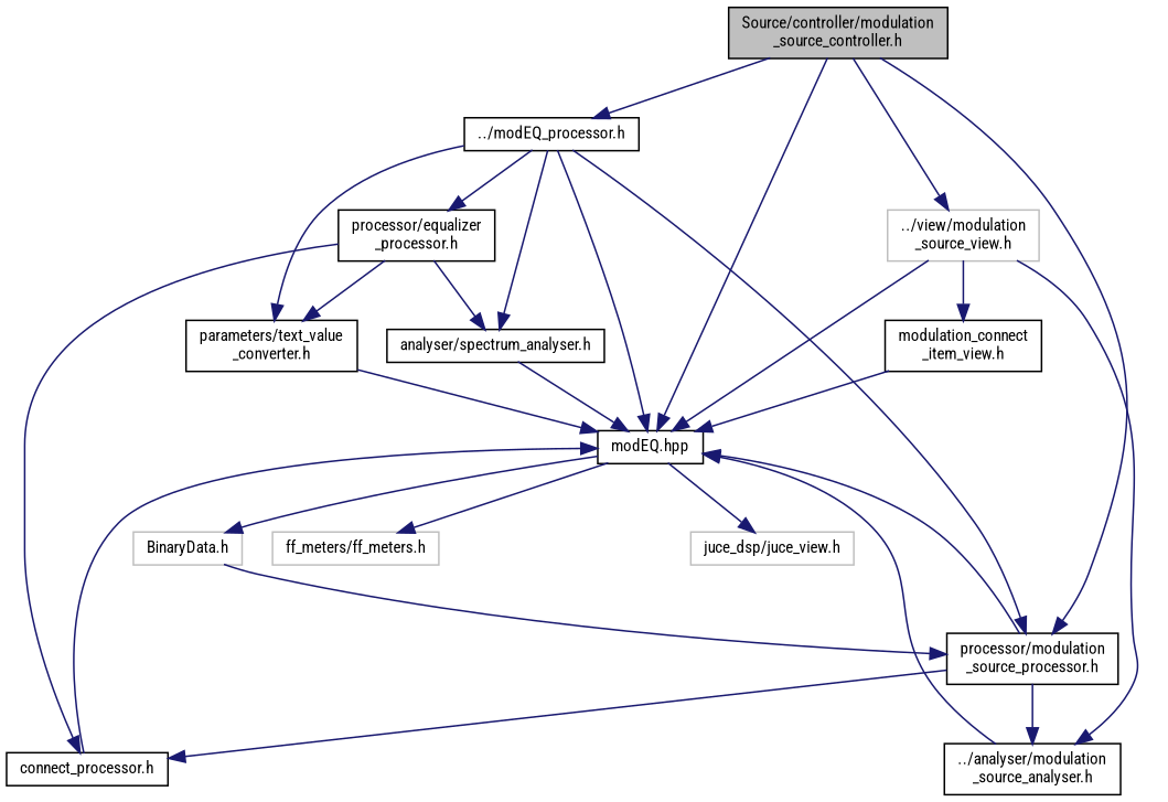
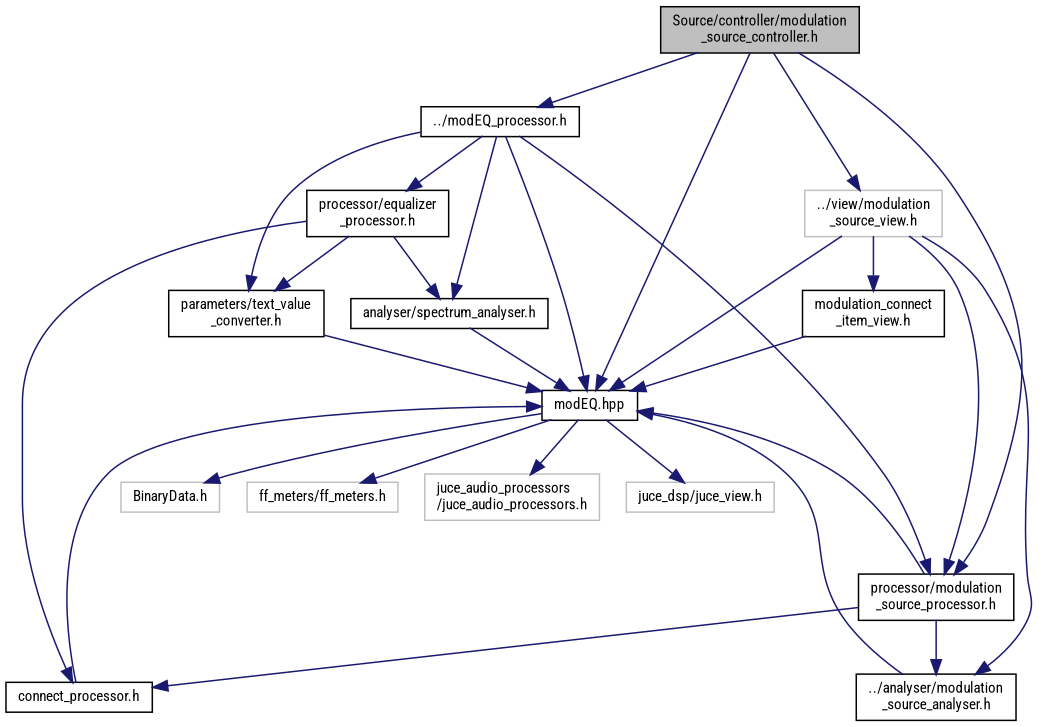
  digraph {
    fontname="Roboto Condensed"
    node [color=black fillcolor=white fontname="Roboto Condensed" fontsize=10 shape=record style=filled]
    edge [color=midnightblue fontname="Roboto Condensed" fontsize=10 labelfontname=Helvetica labelfontsize=10 style=solid]
    n1 [fillcolor=grey75 fontcolor=black height=0.2 label="Source/controller/modulation\l_source_controller.h" width=0.4]
    n2 [height=0.2 label="modEQ.hpp" width=0.4]
    n3 [height=0.2 label="../modEQ_processor.h" width=0.4]
    n4 [height=0.2 label="processor/modulation\l_source_processor.h" width=0.4]
    n5 [color=grey75 height=0.2 label="../view/modulation\l_source_view.h" width=0.4]
    n6 [color=grey75 height=0.2 label="ff_meters/ff_meters.h" width=0.4]
+   n7 [color=grey75 height=0.2 label="juce_audio_processors\l/juce_audio_processors.h" width=0.4]
    n8 [color=grey75 height=0.2 label="juce_dsp/juce_view.h" width=0.4]
    n9 [color=grey75 height=0.2 label="BinaryData.h" width=0.4]
    n10 [height=0.2 label="analyser/spectrum_analyser.h" width=0.4]
    n11 [height=0.2 label="parameters/text_value\l_converter.h" width=0.4]
    n12 [height=0.2 label="processor/equalizer\l_processor.h" width=0.4]
    n13 [height=0.2 label="connect_processor.h" width=0.4]
    n14 [height=0.2 label="../analyser/modulation\l_source_analyser.h" width=0.4]
    n15 [height=0.2 label="modulation_connect\l_item_view.h" width=0.4]
    n1 -> n2
    n1 -> n3
    n1 -> n4
    n1 -> n5
    n2 -> n6
+   n2 -> n7
    n2 -> n8
    n2 -> n9
    n3 -> n2
    n3 -> n4
    n3 -> n10
    n3 -> n11
    n3 -> n12
    n4 -> n2
    n4 -> n13
    n4 -> n14
    n5 -> n2
-   n9 -> n4
+   n5 -> n4
    n5 -> n14
    n5 -> n15
    n10 -> n2
    n11 -> n2
    n12 -> n10
    n12 -> n11
    n12 -> n13
    n13 -> n2
    n14 -> n2
    n15 -> n2
  }
